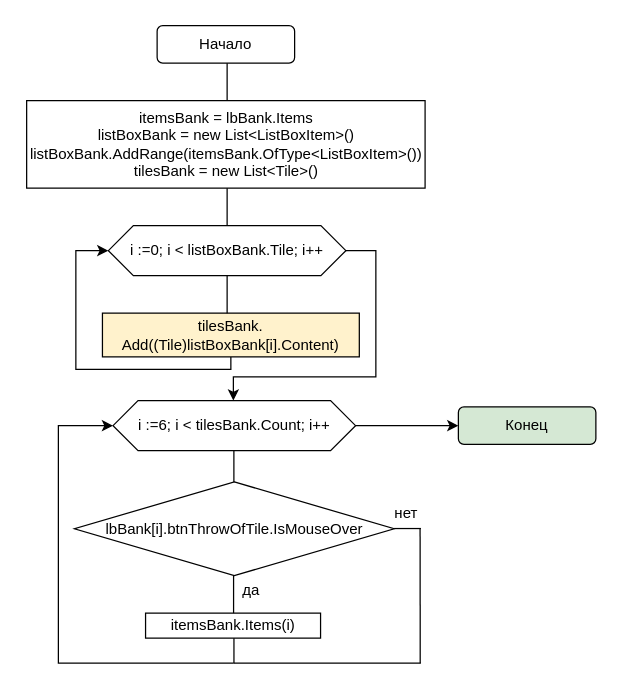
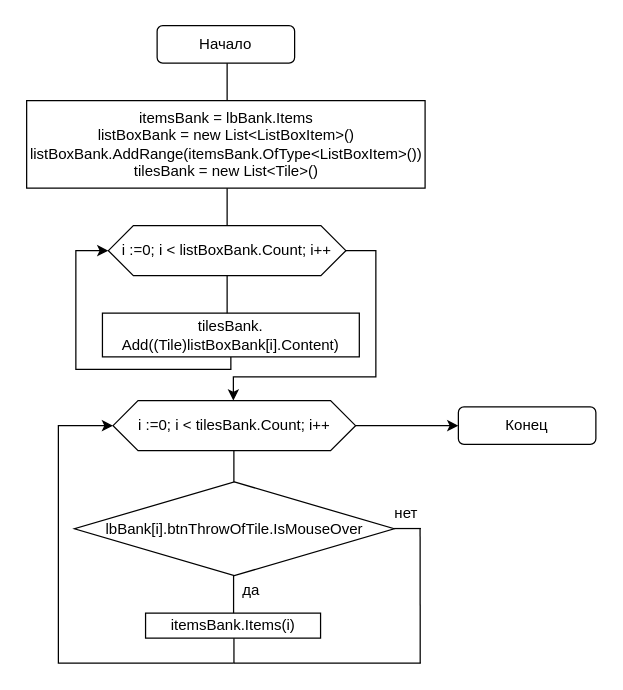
  <mxCell id="0" />
  <mxCell id="1" parent="0" />
  <mxCell id="2" value="Начало" style="rounded=1;whiteSpace=wrap;html=1;" vertex="1" parent="1"><mxGeometry x="125" y="20" width="110" height="30" as="geometry" /></mxCell>
  <mxCell id="3" value="itemsBank = lbBank.Items&lt;br&gt;listBoxBank = new List&amp;lt;ListBoxItem&amp;gt;()&lt;br&gt;listBoxBank.AddRange(itemsBank.OfType&amp;lt;ListBoxItem&amp;gt;())&lt;br&gt;tilesBank = new List&amp;lt;Tile&amp;gt;()" style="rounded=0;whiteSpace=wrap;html=1;" vertex="1" parent="1"><mxGeometry x="20.62" y="80" width="318.75" height="70" as="geometry" /></mxCell>
  <mxCell id="4" value="lbBank[i].btnThrowOfTile.IsMouseOver" style="rhombus;whiteSpace=wrap;html=1;" vertex="1" parent="1"><mxGeometry x="58.87" y="385" width="255.75" height="75" as="geometry" /></mxCell>
- <mxCell id="5" value="tilesBank.&lt;br&gt;Add((Tile)listBoxBank[i].Content)" style="rounded=0;whiteSpace=wrap;html=1;fillColor=#fff2cc;" vertex="1" parent="1"><mxGeometry x="81.25" y="250" width="205.5" height="35" as="geometry" /></mxCell>
+ <mxCell id="5" value="tilesBank.&lt;br&gt;Add((Tile)listBoxBank[i].Content)" style="rounded=0;whiteSpace=wrap;html=1;" vertex="1" parent="1"><mxGeometry x="81.25" y="250" width="205.5" height="35" as="geometry" /></mxCell>
  <mxCell id="6" value="" style="endArrow=none;html=1;rounded=0;exitX=0;exitY=0.5;exitDx=0;exitDy=0;startArrow=classic;startFill=1;" edge="1" parent="1" source="10"><mxGeometry width="50" height="50" relative="1" as="geometry"><mxPoint x="39.99" y="305" as="sourcePoint" /><mxPoint x="183.99" y="285" as="targetPoint" /><Array as="points"><mxPoint x="59.99" y="200" /><mxPoint x="59.99" y="295" /><mxPoint x="183.99" y="295" /></Array></mxGeometry></mxCell>
  <mxCell id="7" value="" style="endArrow=none;html=1;rounded=0;entryX=0.5;entryY=1;entryDx=0;entryDy=0;" edge="1" parent="1"><mxGeometry width="50" height="50" relative="1" as="geometry"><mxPoint x="186.41" y="385" as="sourcePoint" /><mxPoint x="186.41" y="355" as="targetPoint" /></mxGeometry></mxCell>
  <mxCell id="8" value="&lt;div&gt;&lt;div&gt;itemsBank.Items(i)&lt;/div&gt;&lt;/div&gt;" style="rounded=0;whiteSpace=wrap;html=1;strokeWidth=1;" vertex="1" parent="1"><mxGeometry x="115.75" y="490" width="140" height="20" as="geometry" /></mxCell>
- <mxCell id="9" value="Конец" style="rounded=1;whiteSpace=wrap;html=1;fillColor=#d5e8d4;" vertex="1" parent="1"><mxGeometry x="366" y="325" width="110" height="30" as="geometry" /></mxCell>
- <mxCell id="10" value="&lt;span&gt;i :=0; i &amp;lt; listBoxBank.Tile; i++&lt;/span&gt;" style="shape=hexagon;perimeter=hexagonPerimeter2;whiteSpace=wrap;html=1;fixedSize=1;" vertex="1" parent="1"><mxGeometry x="86" y="180" width="190" height="40" as="geometry" /></mxCell>
- <mxCell id="11" value="i :=6; i &amp;lt; tilesBank.Count; i++" style="shape=hexagon;perimeter=hexagonPerimeter2;whiteSpace=wrap;html=1;fixedSize=1;" vertex="1" parent="1"><mxGeometry x="89.74" y="320" width="194.01" height="40" as="geometry" /></mxCell>
+ <mxCell id="9" value="Конец" style="rounded=1;whiteSpace=wrap;html=1;" vertex="1" parent="1"><mxGeometry x="366" y="325" width="110" height="30" as="geometry" /></mxCell>
+ <mxCell id="10" value="&lt;span&gt;i :=0; i &amp;lt; listBoxBank.Count; i++&lt;/span&gt;" style="shape=hexagon;perimeter=hexagonPerimeter2;whiteSpace=wrap;html=1;fixedSize=1;" vertex="1" parent="1"><mxGeometry x="86" y="180" width="190" height="40" as="geometry" /></mxCell>
+ <mxCell id="11" value="i :=0; i &amp;lt; tilesBank.Count; i++" style="shape=hexagon;perimeter=hexagonPerimeter2;whiteSpace=wrap;html=1;fixedSize=1;" vertex="1" parent="1"><mxGeometry x="89.74" y="320" width="194.01" height="40" as="geometry" /></mxCell>
  <mxCell id="12" value="" style="endArrow=none;html=1;rounded=0;startArrow=classic;startFill=1;entryX=1;entryY=0.5;entryDx=0;entryDy=0;" edge="1" parent="1" target="10"><mxGeometry width="50" height="50" relative="1" as="geometry"><mxPoint x="186" y="320" as="sourcePoint" /><mxPoint x="274" y="196" as="targetPoint" /><Array as="points"><mxPoint x="186" y="301" /><mxPoint x="299.99" y="301" /><mxPoint x="299.99" y="200" /></Array></mxGeometry></mxCell>
  <mxCell id="13" value="" style="endArrow=none;html=1;rounded=0;exitX=0;exitY=0.5;exitDx=0;exitDy=0;startArrow=classic;startFill=1;" edge="1" parent="1" source="11"><mxGeometry width="50" height="50" relative="1" as="geometry"><mxPoint x="-63.25" y="580" as="sourcePoint" /><mxPoint x="186" y="530" as="targetPoint" /><Array as="points"><mxPoint x="46" y="340" /><mxPoint x="46" y="530" /><mxPoint x="186" y="530" /></Array></mxGeometry></mxCell>
  <mxCell id="14" value="да" style="text;html=1;align=center;verticalAlign=middle;resizable=0;points=[];autosize=1;strokeColor=none;fillColor=none;" vertex="1" parent="1"><mxGeometry x="185" y="462" width="30" height="20" as="geometry" /></mxCell>
  <mxCell id="15" value="нет" style="text;html=1;align=center;verticalAlign=middle;resizable=0;points=[];autosize=1;strokeColor=none;fillColor=none;" vertex="1" parent="1"><mxGeometry x="309.37" y="400" width="30" height="20" as="geometry" /></mxCell>
  <mxCell id="16" value="" style="endArrow=none;html=1;rounded=0;entryX=0.5;entryY=1;entryDx=0;entryDy=0;" edge="1" parent="1"><mxGeometry width="50" height="50" relative="1" as="geometry"><mxPoint x="181" y="80" as="sourcePoint" /><mxPoint x="181" y="50" as="targetPoint" /></mxGeometry></mxCell>
  <mxCell id="17" value="" style="endArrow=none;html=1;rounded=0;entryX=0.5;entryY=1;entryDx=0;entryDy=0;" edge="1" parent="1"><mxGeometry width="50" height="50" relative="1" as="geometry"><mxPoint x="181" y="180" as="sourcePoint" /><mxPoint x="181" y="150" as="targetPoint" /></mxGeometry></mxCell>
  <mxCell id="18" value="" style="endArrow=none;html=1;rounded=0;entryX=0.5;entryY=1;entryDx=0;entryDy=0;" edge="1" parent="1"><mxGeometry width="50" height="50" relative="1" as="geometry"><mxPoint x="181" y="250" as="sourcePoint" /><mxPoint x="181" y="220" as="targetPoint" /></mxGeometry></mxCell>
  <mxCell id="19" value="" style="endArrow=none;html=1;rounded=0;entryX=0.5;entryY=1;entryDx=0;entryDy=0;" edge="1" parent="1"><mxGeometry width="50" height="50" relative="1" as="geometry"><mxPoint x="186.16" y="490" as="sourcePoint" /><mxPoint x="186.16" y="460" as="targetPoint" /></mxGeometry></mxCell>
  <mxCell id="20" value="" style="endArrow=none;html=1;rounded=0;entryX=0.5;entryY=1;entryDx=0;entryDy=0;endSize=6;startSize=6;" edge="1" parent="1"><mxGeometry width="50" height="50" relative="1" as="geometry"><mxPoint x="186.46" y="530" as="sourcePoint" /><mxPoint x="186.46" y="510" as="targetPoint" /></mxGeometry></mxCell>
  <mxCell id="21" value="" style="endArrow=none;html=1;rounded=0;" edge="1" parent="1"><mxGeometry width="50" height="50" relative="1" as="geometry"><mxPoint x="186" y="530" as="sourcePoint" /><mxPoint x="336" y="530" as="targetPoint" /></mxGeometry></mxCell>
  <mxCell id="22" value="" style="endArrow=none;html=1;rounded=0;" edge="1" parent="1"><mxGeometry width="50" height="50" relative="1" as="geometry"><mxPoint x="314.62" y="422.33" as="sourcePoint" /><mxPoint x="336" y="422.33" as="targetPoint" /></mxGeometry></mxCell>
  <mxCell id="23" value="" style="endArrow=none;html=1;rounded=0;entryX=0.5;entryY=1;entryDx=0;entryDy=0;" edge="1" parent="1"><mxGeometry width="50" height="50" relative="1" as="geometry"><mxPoint x="335.48" y="530" as="sourcePoint" /><mxPoint x="335.37" y="422" as="targetPoint" /></mxGeometry></mxCell>
  <mxCell id="24" value="" style="endArrow=none;html=1;rounded=0;entryX=1;entryY=0.5;entryDx=0;entryDy=0;startArrow=classic;startFill=1;" edge="1" parent="1"><mxGeometry width="50" height="50" relative="1" as="geometry"><mxPoint x="366" y="340" as="sourcePoint" /><mxPoint x="283.75" y="340" as="targetPoint" /></mxGeometry></mxCell>
